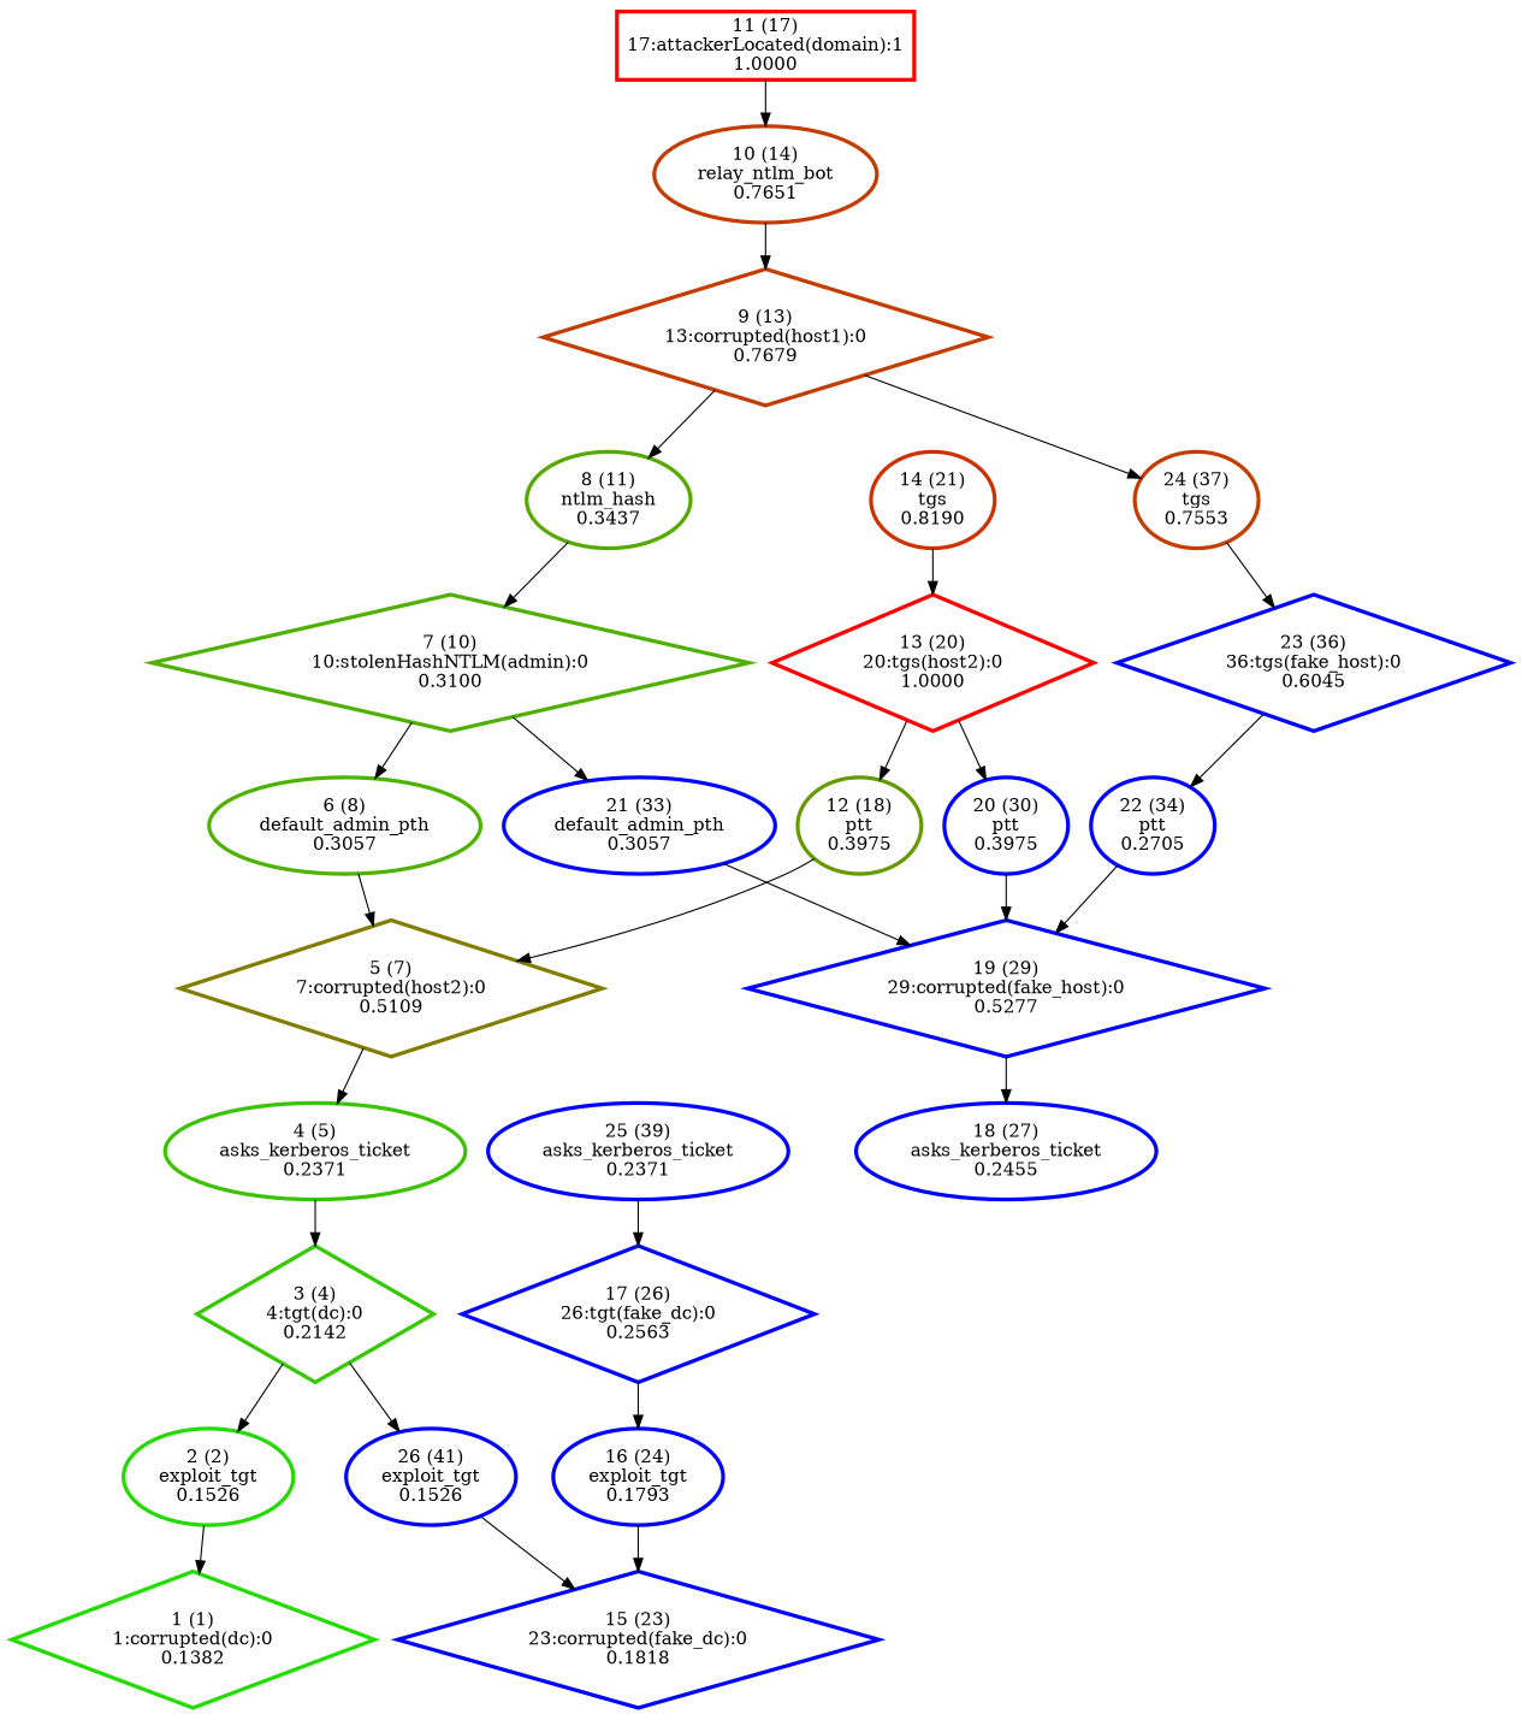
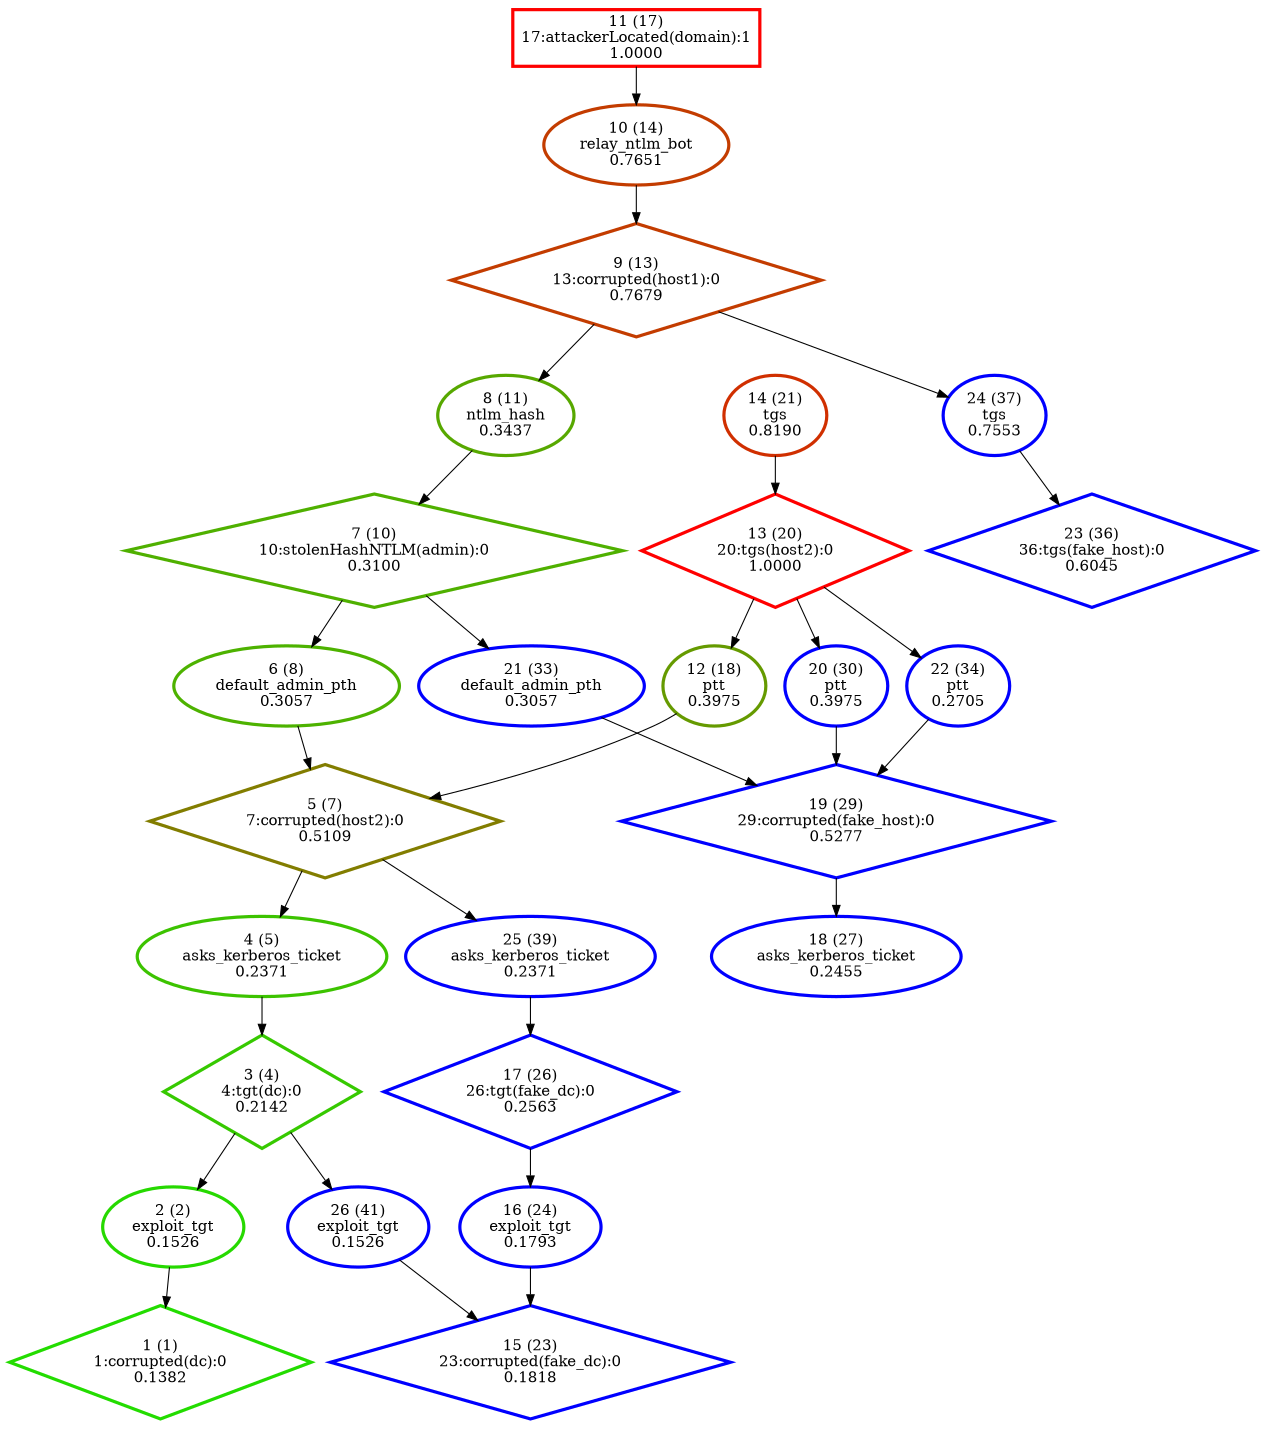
  digraph {
    node [color=blue penwidth=3 shape=ellipse]
    n1 [color="#23DC00" label="1 (1)\n1:corrupted(dc):0\n0.1382" shape=diamond]
    n2 [color="#26D900" label="2 (2)\nexploit_tgt\n0.1526"]
    n3 [color="#36C900" label="3 (4)\n4:tgt(dc):0\n0.2142" shape=diamond]
    n4 [label="26 (41)\nexploit_tgt\n0.1526"]
    n5 [label="15 (23)\n23:corrupted(fake_dc):0\n0.1818" shape=diamond]
    n6 [color="#3CC300" label="4 (5)\nasks_kerberos_ticket\n0.2371"]
    n7 [color="#827D00" label="5 (7)\n7:corrupted(host2):0\n0.5109" shape=diamond]
    n8 [label="25 (39)\nasks_kerberos_ticket\n0.2371"]
    n9 [label="17 (26)\n26:tgt(fake_dc):0\n0.2563" shape=diamond]
    n10 [color="#4DB200" label="6 (8)\ndefault_admin_pth\n0.3057"]
    n11 [color="#4FB000" label="7 (10)\n10:stolenHashNTLM(admin):0\n0.3100" shape=diamond]
    n12 [label="21 (33)\ndefault_admin_pth\n0.3057"]
    n13 [label="19 (29)\n29:corrupted(fake_host):0\n0.5277" shape=diamond]
    n14 [color="#57A800" label="8 (11)\nntlm_hash\n0.3437"]
    n15 [color="#C33C00" label="9 (13)\n13:corrupted(host1):0\n0.7679" shape=diamond]
-   n16 [color="#C33C00" label="24 (37)\ntgs\n0.7553"]
+   n16 [label="24 (37)\ntgs\n0.7553"]
    n17 [color="#D02F00" label="14 (21)\ntgs\n0.8190"]
    n18 [color="#FF0000" label="13 (20)\n20:tgs(host2):0\n1.0000" shape=diamond]
    n19 [label="23 (36)\n36:tgs(fake_host):0\n0.6045" shape=diamond]
    n20 [color="#C33C00" label="10 (14)\nrelay_ntlm_bot\n0.7651"]
    n21 [color="#FE0100" label="11 (17)\n17:attackerLocated(domain):1\n1.0000" shape=box]
    n22 [color="#659A00" label="12 (18)\nptt\n0.3975"]
    n23 [label="20 (30)\nptt\n0.3975"]
    n24 [label="16 (24)\nexploit_tgt\n0.1793"]
    n25 [label="18 (27)\nasks_kerberos_ticket\n0.2455"]
    n26 [label="22 (34)\nptt\n0.2705"]
    n2 -> n1
    n3 -> n2
    n3 -> n4
    n4 -> n5
    n6 -> n3
    n7 -> n6
+   n7 -> n8
    n8 -> n9
    n9 -> n24
    n10 -> n7
    n11 -> n10
    n11 -> n12
    n12 -> n13
    n13 -> n25
    n14 -> n11
    n15 -> n14
    n15 -> n16
    n16 -> n19
    n17 -> n18
    n18 -> n22
    n18 -> n23
-   n19 -> n26
+   n18 -> n26
    n20 -> n15
    n21 -> n20
    n22 -> n7
    n23 -> n13
    n24 -> n5
    n26 -> n13
  }
